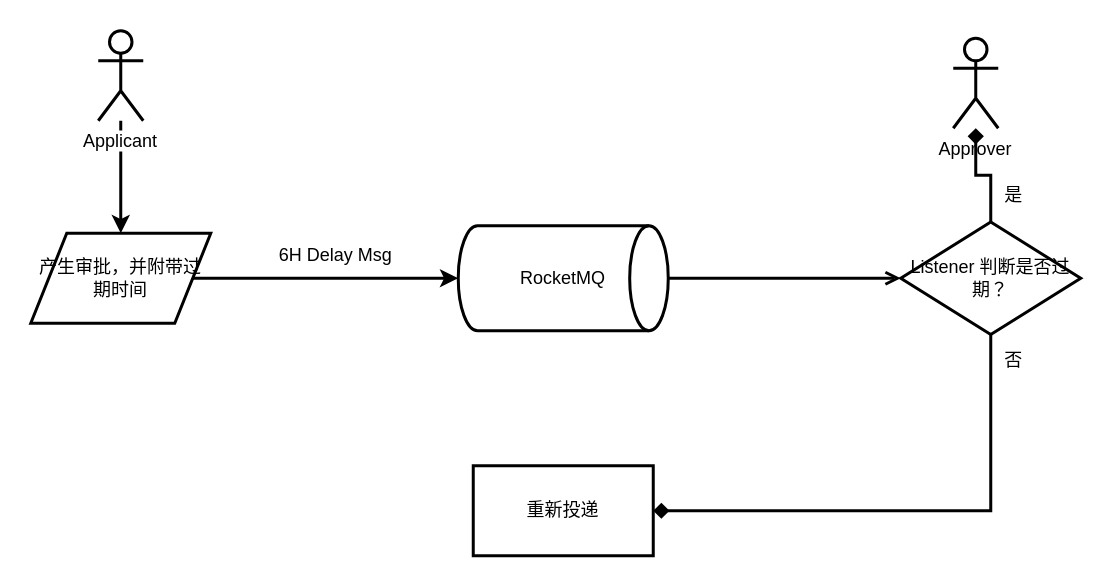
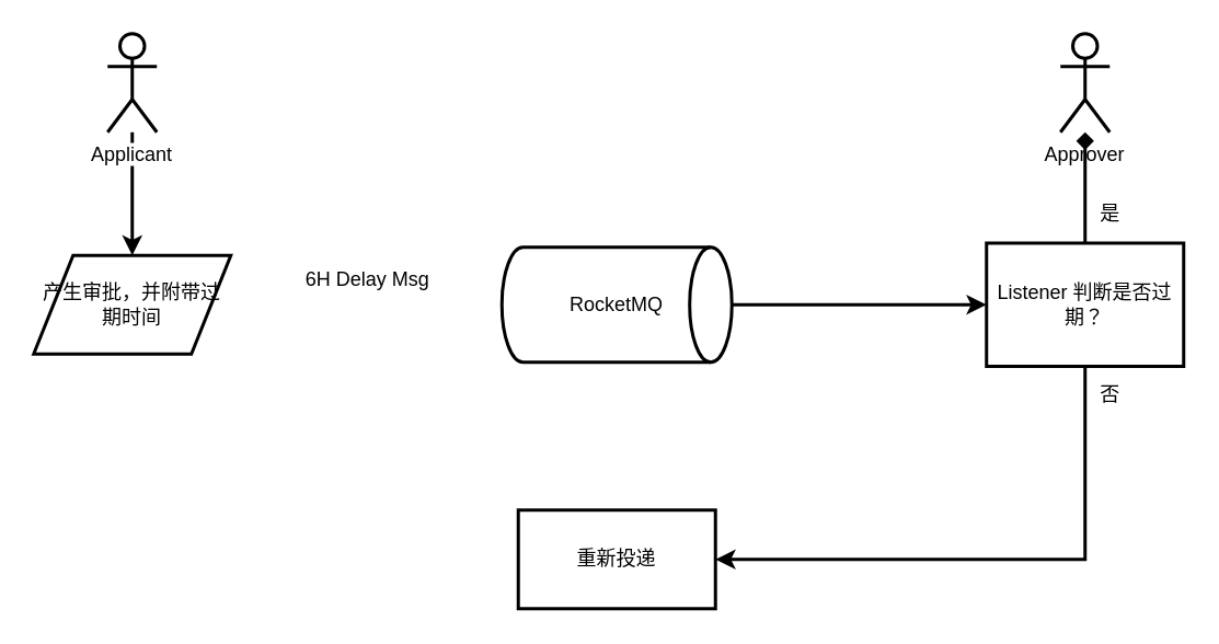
  <mxCell id="0" />
  <mxCell id="1" parent="0" />
- <mxCell id="2" style="edgeStyle=orthogonalEdgeStyle;rounded=0;orthogonalLoop=1;jettySize=auto;html=1;entryX=0;entryY=0.5;entryDx=0;entryDy=0;strokeWidth=2;endArrow=open;" edge="1" parent="1" source="3" target="12"><mxGeometry relative="1" as="geometry"><mxPoint x="600" y="185" as="targetPoint" /></mxGeometry></mxCell>
+ <mxCell id="2" style="edgeStyle=orthogonalEdgeStyle;rounded=0;orthogonalLoop=1;jettySize=auto;html=1;entryX=0;entryY=0.5;entryDx=0;entryDy=0;strokeWidth=2;" edge="1" parent="1" source="3" target="12"><mxGeometry relative="1" as="geometry"><mxPoint x="600" y="185" as="targetPoint" /></mxGeometry></mxCell>
  <mxCell id="3" value="RocketMQ" style="shape=mxgraph.flowchart.direct_data;html=1;strokeWidth=2;whiteSpace=wrap;" vertex="1" diagramName="DirectData" diagramCategory="Flowchart" parent="1"><mxGeometry x="305" y="150" width="140" height="70" as="geometry" /></mxCell>
  <mxCell id="4" value="" style="edgeStyle=orthogonalEdgeStyle;rounded=0;orthogonalLoop=1;jettySize=auto;html=1;strokeWidth=2;" edge="1" parent="1" source="5" target="8"><mxGeometry relative="1" as="geometry" /></mxCell>
  <mxCell id="5" value="Applicant&lt;br /&gt;" style="shape=umlActor;verticalLabelPosition=bottom;labelBackgroundColor=#ffffff;verticalAlign=top;html=1;outlineConnect=0;whiteSpace=wrap;strokeWidth=2;" vertex="1" diagramName="Actor" diagramCategory="general" parent="1"><mxGeometry x="65" y="20" width="30" height="60" as="geometry" /></mxCell>
- <mxCell id="6" value="Approver" style="shape=umlActor;verticalLabelPosition=bottom;labelBackgroundColor=#ffffff;verticalAlign=top;html=1;outlineConnect=0;whiteSpace=wrap;strokeWidth=2;" vertex="1" diagramName="Actor" diagramCategory="general" parent="1"><mxGeometry x="635" y="25" width="30" height="60" as="geometry" /></mxCell>
- <mxCell id="7" style="edgeStyle=orthogonalEdgeStyle;rounded=0;orthogonalLoop=1;jettySize=auto;html=1;entryX=0;entryY=0.5;entryDx=0;entryDy=0;entryPerimeter=0;strokeWidth=2;" edge="1" parent="1" source="8" target="3"><mxGeometry relative="1" as="geometry" /></mxCell>
+ <mxCell id="6" value="Approver" style="shape=umlActor;verticalLabelPosition=bottom;labelBackgroundColor=#ffffff;verticalAlign=top;html=1;outlineConnect=0;whiteSpace=wrap;strokeWidth=2;" vertex="1" diagramName="Actor" diagramCategory="general" parent="1"><mxGeometry x="645" y="20" width="30" height="60" as="geometry" /></mxCell>
  <mxCell id="8" value="产生审批，并附带过期时间" style="shape=parallelogram;perimeter=parallelogramPerimeter;html=1;whiteSpace=wrap;strokeWidth=2;" vertex="1" diagramName="Parallelogram" diagramCategory="general" parent="1"><mxGeometry x="20" y="155" width="120" height="60" as="geometry" /></mxCell>
  <mxCell id="9" value="6H Delay Msg" style="text;html=1;align=center;verticalAlign=middle;resizable=0;points=[];autosize=1;strokeWidth=2;" vertex="1" parent="1"><mxGeometry x="203" y="160" width="40" height="20" as="geometry" /></mxCell>
- <mxCell id="10" style="edgeStyle=orthogonalEdgeStyle;rounded=0;orthogonalLoop=1;jettySize=auto;html=1;entryX=1;entryY=0.5;entryDx=0;entryDy=0;strokeWidth=2;endArrow=diamond;" edge="1" parent="1" source="12" target="13"><mxGeometry relative="1" as="geometry"><Array as="points"><mxPoint x="660" y="340" /></Array></mxGeometry></mxCell>
+ <mxCell id="10" style="edgeStyle=orthogonalEdgeStyle;rounded=0;orthogonalLoop=1;jettySize=auto;html=1;entryX=1;entryY=0.5;entryDx=0;entryDy=0;strokeWidth=2;" edge="1" parent="1" source="12" target="13"><mxGeometry relative="1" as="geometry"><Array as="points"><mxPoint x="660" y="340" /></Array></mxGeometry></mxCell>
  <mxCell id="11" style="edgeStyle=orthogonalEdgeStyle;rounded=0;orthogonalLoop=1;jettySize=auto;html=1;strokeWidth=2;endArrow=diamond;" edge="1" parent="1" source="12" target="6"><mxGeometry relative="1" as="geometry" /></mxCell>
- <mxCell id="12" value="&lt;span style&gt;Listener 判断是否过期？&lt;/span&gt;" style="rhombus;html=1;whiteSpace=wrap;strokeWidth=2;" vertex="1" diagramName="Diamond" diagramCategory="general" parent="1"><mxGeometry x="600" y="147.5" width="120" height="75" as="geometry" /></mxCell>
+ <mxCell id="12" value="&lt;span style&gt;Listener 判断是否过期？&lt;/span&gt;" style="html=1;whiteSpace=wrap;strokeWidth=2;rounded=0;" vertex="1" diagramName="Diamond" diagramCategory="general" parent="1"><mxGeometry x="600" y="147.5" width="120" height="75" as="geometry" /></mxCell>
  <mxCell id="13" value="重新投递" style="rounded=0;html=1;whiteSpace=wrap;strokeWidth=2;" vertex="1" diagramName="Rectangle" diagramCategory="general" parent="1"><mxGeometry x="315" y="310" width="120" height="60" as="geometry" /></mxCell>
  <mxCell id="14" value="否" style="text;html=1;align=center;verticalAlign=middle;resizable=0;points=[];autosize=1;strokeWidth=2;" vertex="1" parent="1"><mxGeometry x="655" y="230" width="40" height="20" as="geometry" /></mxCell>
  <mxCell id="15" value="是" style="text;html=1;align=center;verticalAlign=middle;resizable=0;points=[];autosize=1;strokeWidth=2;" vertex="1" parent="1"><mxGeometry x="655" y="120" width="40" height="20" as="geometry" /></mxCell>
